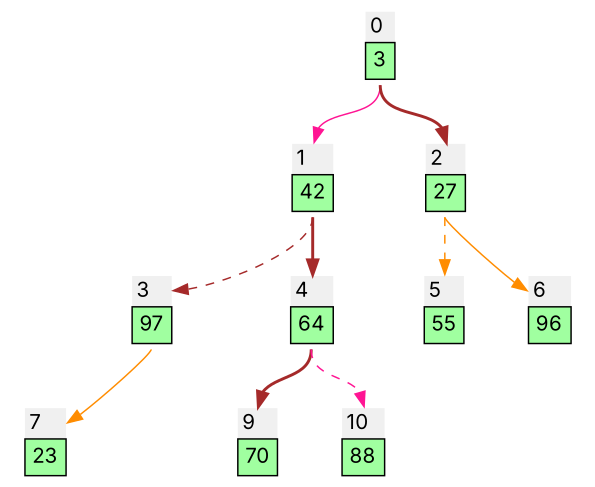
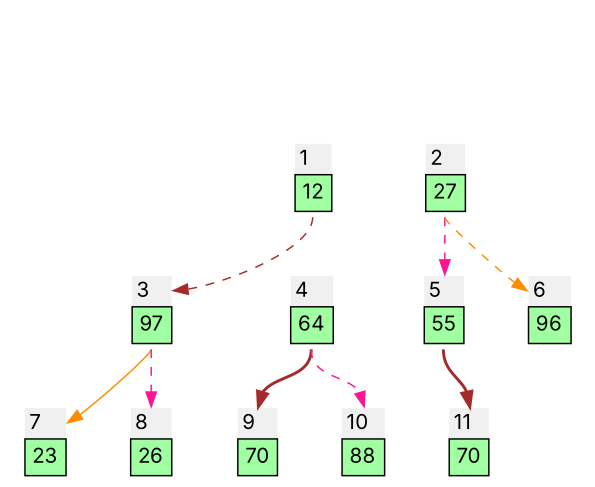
  digraph {
    fontname=Inter
    rank=same
    rankdir=TB
    node [fontname=Inter shape=none]
    edge [arrowtail=dot color=brown fontname=Inter headport=id style=dashed tailclip=false tailport=s]
-   n1 [label=< <TABLE BORDER="0" CELLBORDER="1" CELLSPACING="0" CELLPADDING="4" > <TR> <TD CELLPADDING="3" BORDER="0"  ALIGN="LEFT" bgcolor="#f0f0f0" PORT="id">0</TD> </TR><TR> <TD PORT="val" bgcolor="#a0FFa0">3</TD> </TR></TABLE>>]
-   n2 [label=< <TABLE BORDER="0" CELLBORDER="1" CELLSPACING="0" CELLPADDING="4" > <TR> <TD CELLPADDING="3" BORDER="0"  ALIGN="LEFT" bgcolor="#f0f0f0" PORT="id">1</TD> </TR><TR> <TD PORT="val" bgcolor="#a0FFa0">42</TD> </TR></TABLE>>]
+   n2 [label=< <TABLE BORDER="0" CELLBORDER="1" CELLSPACING="0" CELLPADDING="4" > <TR> <TD CELLPADDING="3" BORDER="0"  ALIGN="LEFT" bgcolor="#f0f0f0" PORT="id">1</TD> </TR><TR> <TD PORT="val" bgcolor="#a0FFa0">12</TD> </TR></TABLE>>]
    n3 [label=< <TABLE BORDER="0" CELLBORDER="1" CELLSPACING="0" CELLPADDING="4" > <TR> <TD CELLPADDING="3" BORDER="0"  ALIGN="LEFT" bgcolor="#f0f0f0" PORT="id">2</TD> </TR><TR> <TD PORT="val" bgcolor="#a0FFa0">27</TD> </TR></TABLE>>]
    n4 [label=< <TABLE BORDER="0" CELLBORDER="1" CELLSPACING="0" CELLPADDING="4" > <TR> <TD CELLPADDING="3" BORDER="0"  ALIGN="LEFT" bgcolor="#f0f0f0" PORT="id">3</TD> </TR><TR> <TD PORT="val" bgcolor="#a0FFa0">97</TD> </TR></TABLE>>]
    n5 [label=< <TABLE BORDER="0" CELLBORDER="1" CELLSPACING="0" CELLPADDING="4" > <TR> <TD CELLPADDING="3" BORDER="0"  ALIGN="LEFT" bgcolor="#f0f0f0" PORT="id">4</TD> </TR><TR> <TD PORT="val" bgcolor="#a0FFa0">64</TD> </TR></TABLE>>]
    n6 [label=< <TABLE BORDER="0" CELLBORDER="1" CELLSPACING="0" CELLPADDING="4" > <TR> <TD CELLPADDING="3" BORDER="0"  ALIGN="LEFT" bgcolor="#f0f0f0" PORT="id">5</TD> </TR><TR> <TD PORT="val" bgcolor="#a0FFa0">55</TD> </TR></TABLE>>]
    n7 [label=< <TABLE BORDER="0" CELLBORDER="1" CELLSPACING="0" CELLPADDING="4" > <TR> <TD CELLPADDING="3" BORDER="0"  ALIGN="LEFT" bgcolor="#f0f0f0" PORT="id">6</TD> </TR><TR> <TD PORT="val" bgcolor="#a0FFa0">96</TD> </TR></TABLE>>]
    n8 [label=< <TABLE BORDER="0" CELLBORDER="1" CELLSPACING="0" CELLPADDING="4" > <TR> <TD CELLPADDING="3" BORDER="0"  ALIGN="LEFT" bgcolor="#f0f0f0" PORT="id">7</TD> </TR><TR> <TD PORT="val" bgcolor="#a0FFa0">23</TD> </TR></TABLE>>]
+   n9 [label=< <TABLE BORDER="0" CELLBORDER="1" CELLSPACING="0" CELLPADDING="4" > <TR> <TD CELLPADDING="3" BORDER="0"  ALIGN="LEFT" bgcolor="#f0f0f0" PORT="id">8</TD> </TR><TR> <TD PORT="val" bgcolor="#a0FFa0">26</TD> </TR></TABLE>>]
    n10 [label=< <TABLE BORDER="0" CELLBORDER="1" CELLSPACING="0" CELLPADDING="4" > <TR> <TD CELLPADDING="3" BORDER="0"  ALIGN="LEFT" bgcolor="#f0f0f0" PORT="id">9</TD> </TR><TR> <TD PORT="val" bgcolor="#a0FFa0">70</TD> </TR></TABLE>>]
    n11 [label=< <TABLE BORDER="0" CELLBORDER="1" CELLSPACING="0" CELLPADDING="4" > <TR> <TD CELLPADDING="3" BORDER="0"  ALIGN="LEFT" bgcolor="#f0f0f0" PORT="id">10</TD> </TR><TR> <TD PORT="val" bgcolor="#a0FFa0">88</TD> </TR></TABLE>>]
-   n1 -> n2 [color=deeppink style=solid]
-   n1 -> n3 [style=bold]
+   n12 [label=< <TABLE BORDER="0" CELLBORDER="1" CELLSPACING="0" CELLPADDING="4" > <TR> <TD CELLPADDING="3" BORDER="0"  ALIGN="LEFT" bgcolor="#f0f0f0" PORT="id">11</TD> </TR><TR> <TD PORT="val" bgcolor="#a0FFa0">70</TD> </TR></TABLE>>]
    n2 -> n4
-   n2 -> n5 [style=bold]
-   n3 -> n6 [color=darkorange]
-   n3 -> n7 [color=darkorange style=solid]
+   n3 -> n6 [color=deeppink]
+   n3 -> n7 [color=darkorange]
    n4 -> n8 [color=darkorange style=solid]
+   n4 -> n9 [color=deeppink]
    n5 -> n10 [style=bold]
    n5 -> n11 [color=deeppink]
+   n6 -> n12 [style=bold]
  }
